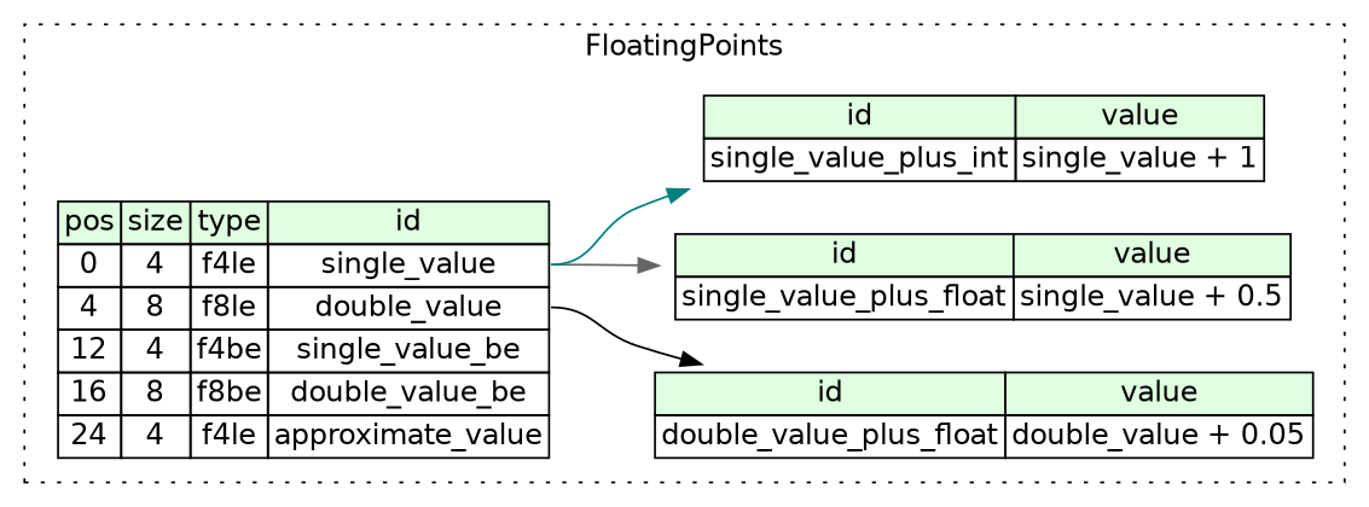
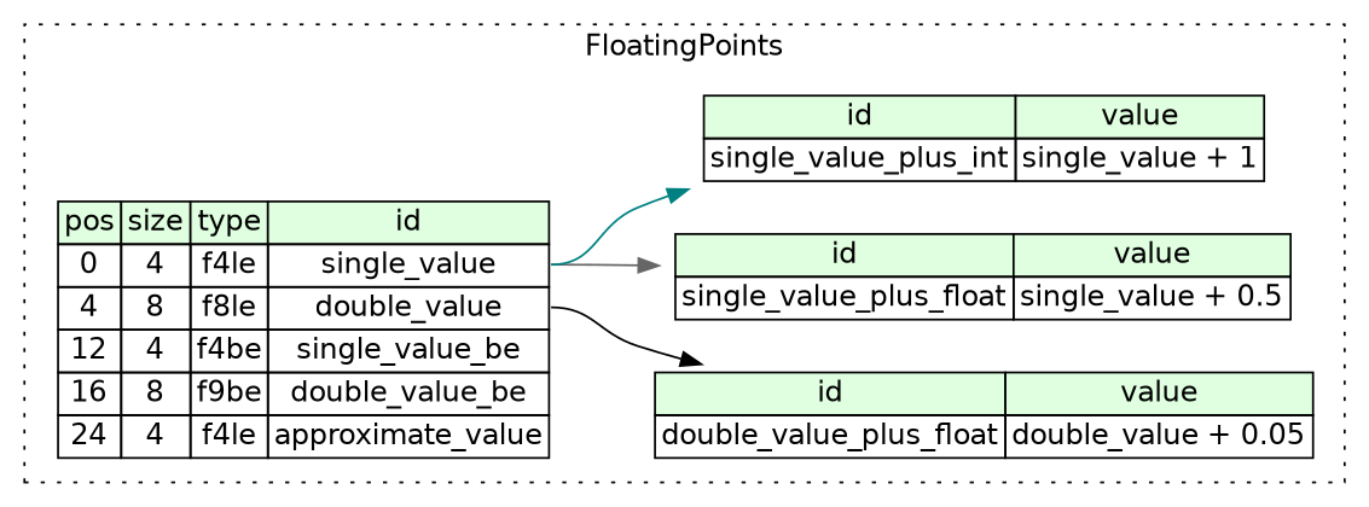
  digraph {
    rankdir=LR
    fontname="DejaVu Sans"
    node [shape=plaintext fontname="DejaVu Sans"]
    edge [tailport=single_value_type fontname="DejaVu Sans"]
-   n1 [label=<<TABLE BORDER="0" CELLBORDER="1" CELLSPACING="0"> 			<TR><TD BGCOLOR="#E0FFE0">pos</TD><TD BGCOLOR="#E0FFE0">size</TD><TD BGCOLOR="#E0FFE0">type</TD><TD BGCOLOR="#E0FFE0">id</TD></TR> 			<TR><TD PORT="single_value_pos">0</TD><TD PORT="single_value_size">4</TD><TD>f4le</TD><TD PORT="single_value_type">single_value</TD></TR> 			<TR><TD PORT="double_value_pos">4</TD><TD PORT="double_value_size">8</TD><TD>f8le</TD><TD PORT="double_value_type">double_value</TD></TR> 			<TR><TD PORT="single_value_be_pos">12</TD><TD PORT="single_value_be_size">4</TD><TD>f4be</TD><TD PORT="single_value_be_type">single_value_be</TD></TR> 			<TR><TD PORT="double_value_be_pos">16</TD><TD PORT="double_value_be_size">8</TD><TD>f8be</TD><TD PORT="double_value_be_type">double_value_be</TD></TR> 			<TR><TD PORT="approximate_value_pos">24</TD><TD PORT="approximate_value_size">4</TD><TD>f4le</TD><TD PORT="approximate_value_type">approximate_value</TD></TR> 		</TABLE>>]
+   n1 [label=<<TABLE BORDER="0" CELLBORDER="1" CELLSPACING="0"> 			<TR><TD BGCOLOR="#E0FFE0">pos</TD><TD BGCOLOR="#E0FFE0">size</TD><TD BGCOLOR="#E0FFE0">type</TD><TD BGCOLOR="#E0FFE0">id</TD></TR> 			<TR><TD PORT="single_value_pos">0</TD><TD PORT="single_value_size">4</TD><TD>f4le</TD><TD PORT="single_value_type">single_value</TD></TR> 			<TR><TD PORT="double_value_pos">4</TD><TD PORT="double_value_size">8</TD><TD>f8le</TD><TD PORT="double_value_type">double_value</TD></TR> 			<TR><TD PORT="single_value_be_pos">12</TD><TD PORT="single_value_be_size">4</TD><TD>f4be</TD><TD PORT="single_value_be_type">single_value_be</TD></TR> 			<TR><TD PORT="double_value_be_pos">16</TD><TD PORT="double_value_be_size">8</TD><TD>f9be</TD><TD PORT="double_value_be_type">double_value_be</TD></TR> 			<TR><TD PORT="approximate_value_pos">24</TD><TD PORT="approximate_value_size">4</TD><TD>f4le</TD><TD PORT="approximate_value_type">approximate_value</TD></TR> 		</TABLE>>]
    n2 [label=<<TABLE BORDER="0" CELLBORDER="1" CELLSPACING="0"> 			<TR><TD BGCOLOR="#E0FFE0">id</TD><TD BGCOLOR="#E0FFE0">value</TD></TR> 			<TR><TD>double_value_plus_float</TD><TD>double_value + 0.05</TD></TR> 		</TABLE>>]
    n3 [label=<<TABLE BORDER="0" CELLBORDER="1" CELLSPACING="0"> 			<TR><TD BGCOLOR="#E0FFE0">id</TD><TD BGCOLOR="#E0FFE0">value</TD></TR> 			<TR><TD>single_value_plus_float</TD><TD>single_value + 0.5</TD></TR> 		</TABLE>>]
    n4 [label=<<TABLE BORDER="0" CELLBORDER="1" CELLSPACING="0"> 			<TR><TD BGCOLOR="#E0FFE0">id</TD><TD BGCOLOR="#E0FFE0">value</TD></TR> 			<TR><TD>single_value_plus_int</TD><TD>single_value + 1</TD></TR> 		</TABLE>>]
    subgraph cluster_1 {
      label=FloatingPoints
      style=dotted
      n1
      n2
      n3
      n4
    }
    n1 -> n2 [color=black tailport=double_value_type]
    n1 -> n3 [color=gray40]
    n1 -> n4 [color=teal]
  }
